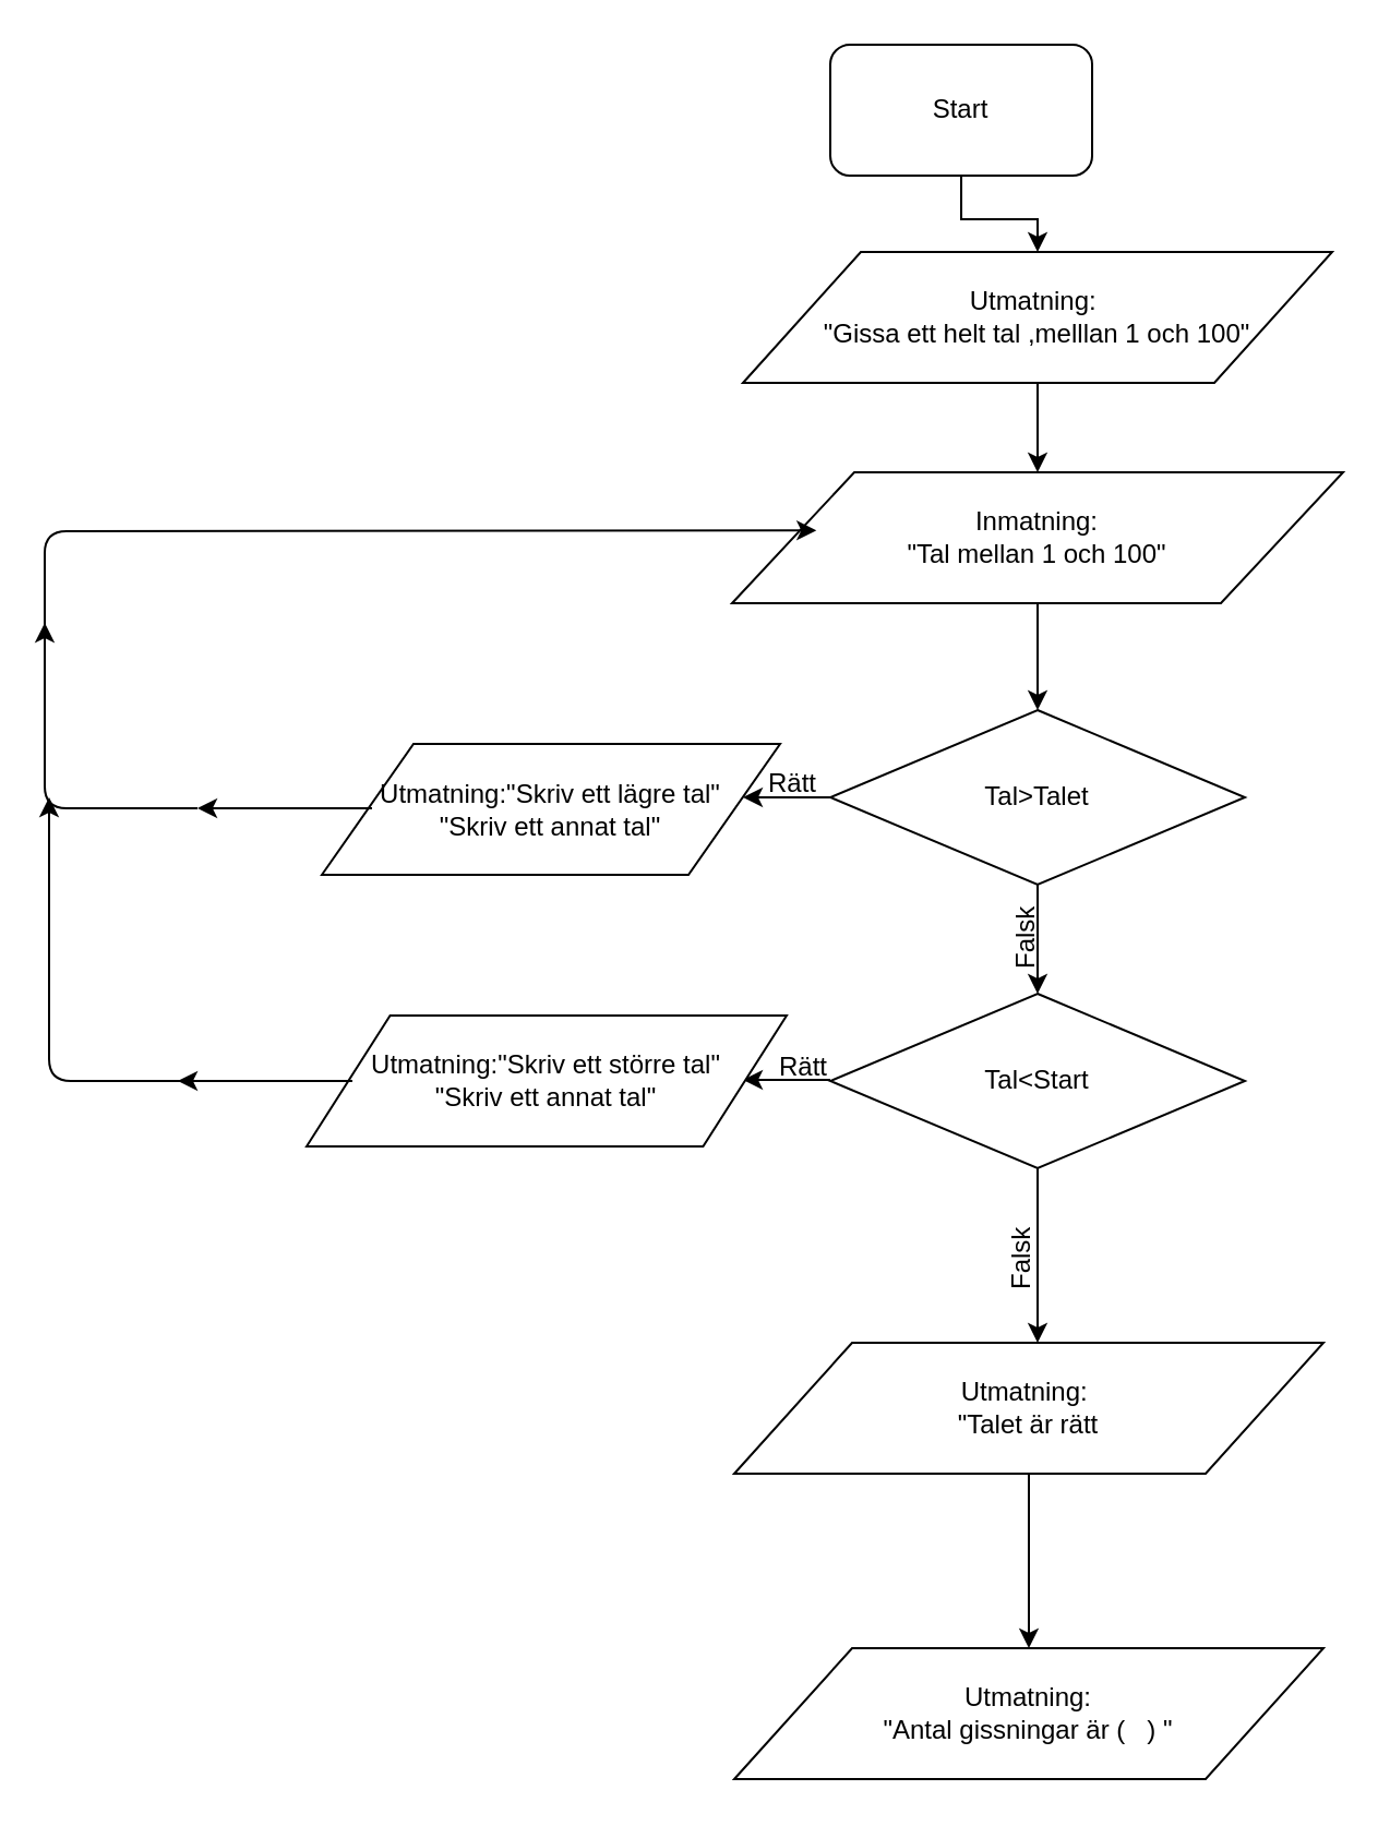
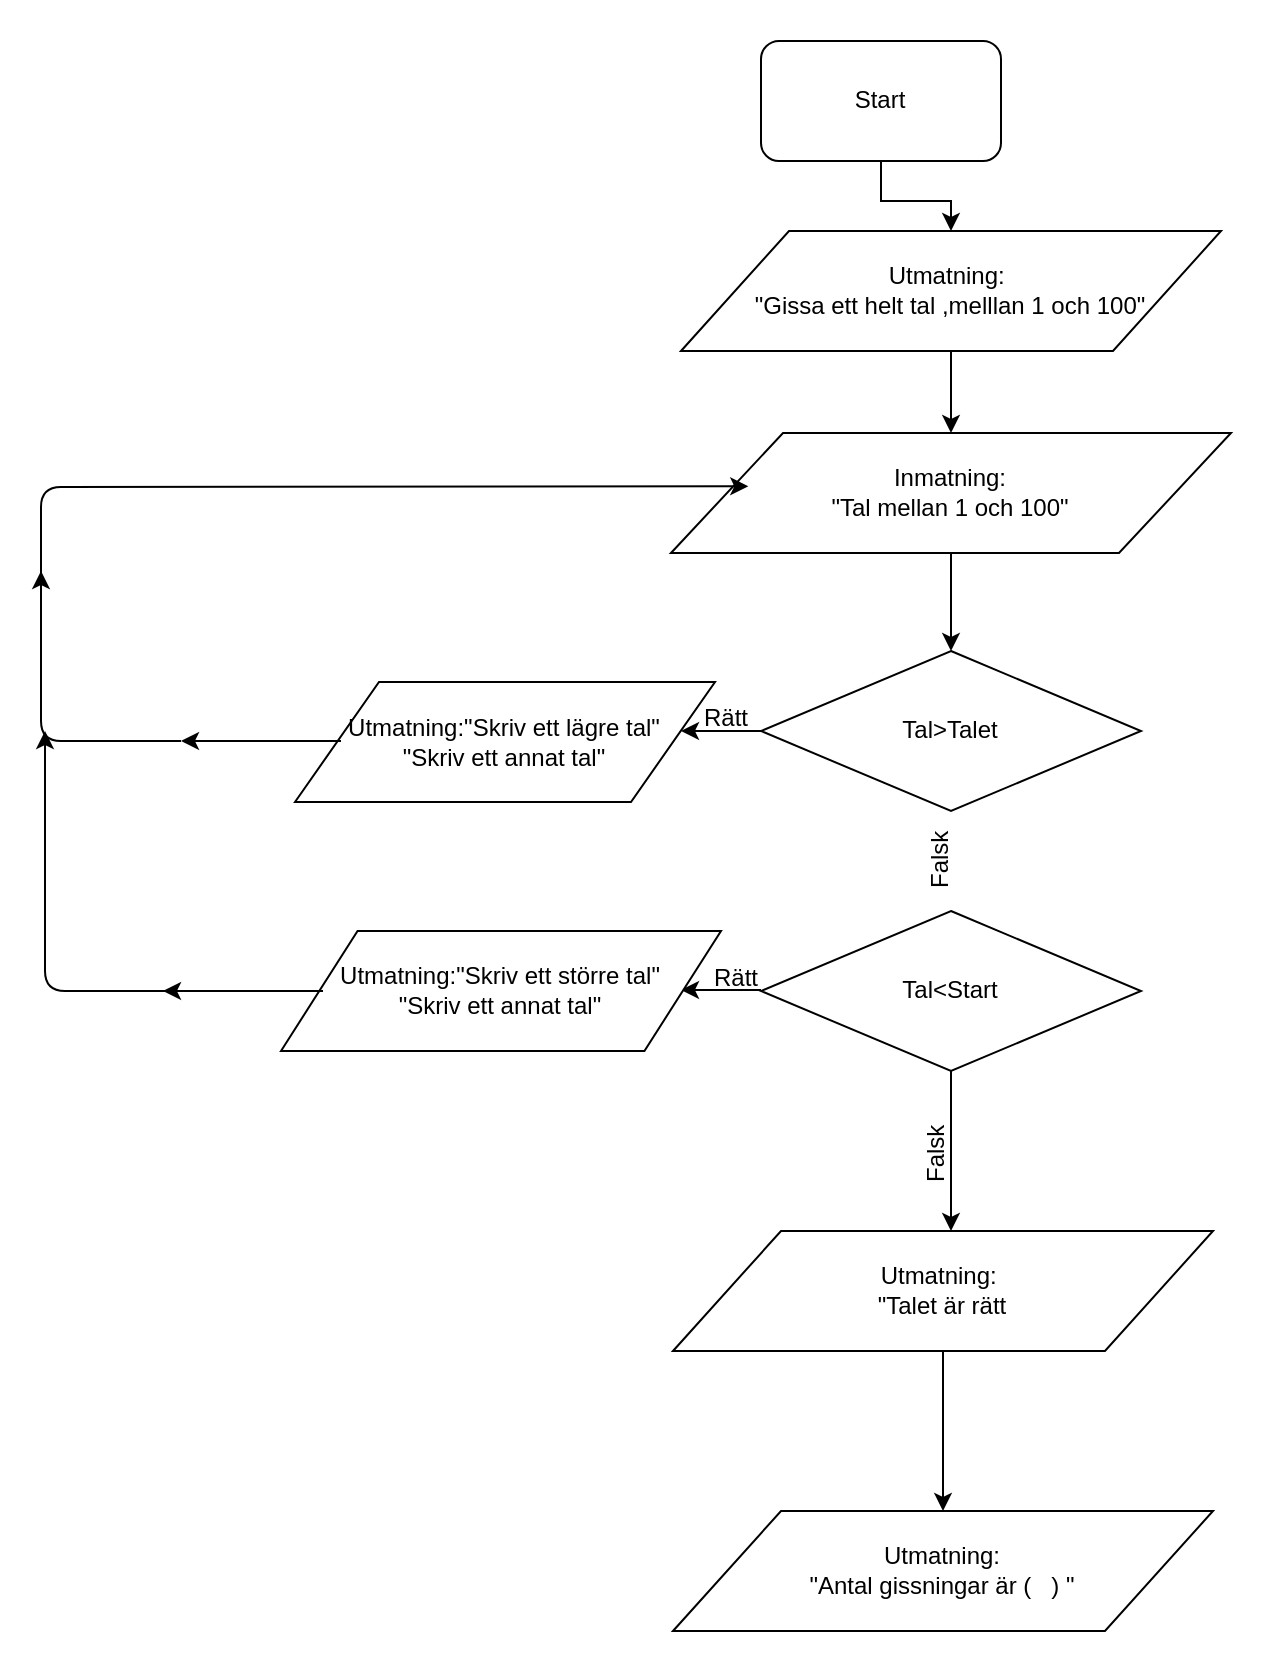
  <mxCell id="0" />
  <mxCell id="1" parent="0" />
  <mxCell id="2" value="" style="edgeStyle=orthogonalEdgeStyle;rounded=0;orthogonalLoop=1;jettySize=auto;html=1;" parent="1" source="3" target="5" edge="1"><mxGeometry relative="1" as="geometry" /></mxCell>
  <mxCell id="3" value="Start" style="rounded=1;whiteSpace=wrap;html=1;" parent="1" vertex="1"><mxGeometry x="380" y="20" width="120" height="60" as="geometry" /></mxCell>
  <mxCell id="4" value="" style="edgeStyle=orthogonalEdgeStyle;rounded=0;orthogonalLoop=1;jettySize=auto;html=1;" parent="1" source="5" target="7" edge="1"><mxGeometry relative="1" as="geometry" /></mxCell>
  <mxCell id="5" value="Utmatning:&amp;nbsp;&lt;br&gt;&quot;Gissa ett helt tal ,melllan 1 och 100&quot;" style="shape=parallelogram;perimeter=parallelogramPerimeter;whiteSpace=wrap;html=1;" parent="1" vertex="1"><mxGeometry x="340" y="115" width="270" height="60" as="geometry" /></mxCell>
  <mxCell id="6" value="" style="edgeStyle=orthogonalEdgeStyle;rounded=0;orthogonalLoop=1;jettySize=auto;html=1;" parent="1" source="7" target="10" edge="1"><mxGeometry relative="1" as="geometry" /></mxCell>
  <mxCell id="7" value="Inmatning:&lt;br&gt;&quot;Tal mellan 1 och 100&quot;" style="shape=parallelogram;perimeter=parallelogramPerimeter;whiteSpace=wrap;html=1;" parent="1" vertex="1"><mxGeometry x="335" y="216" width="280" height="60" as="geometry" /></mxCell>
- <mxCell id="8" value="" style="edgeStyle=orthogonalEdgeStyle;rounded=0;orthogonalLoop=1;jettySize=auto;html=1;" parent="1" source="10" target="12" edge="1"><mxGeometry relative="1" as="geometry" /></mxCell>
  <mxCell id="9" value="" style="edgeStyle=orthogonalEdgeStyle;rounded=0;orthogonalLoop=1;jettySize=auto;html=1;" parent="1" source="10" edge="1"><mxGeometry relative="1" as="geometry"><mxPoint x="340" y="365" as="targetPoint" /></mxGeometry></mxCell>
  <mxCell id="10" value="Tal&amp;gt;Talet" style="rhombus;whiteSpace=wrap;html=1;" parent="1" vertex="1"><mxGeometry x="380" y="325" width="190" height="80" as="geometry" /></mxCell>
  <mxCell id="11" value="" style="edgeStyle=orthogonalEdgeStyle;rounded=0;orthogonalLoop=1;jettySize=auto;html=1;" parent="1" source="12" edge="1"><mxGeometry relative="1" as="geometry"><mxPoint x="475" y="615" as="targetPoint" /></mxGeometry></mxCell>
  <mxCell id="12" value="Tal&amp;lt;Start" style="rhombus;whiteSpace=wrap;html=1;" parent="1" vertex="1"><mxGeometry x="380" y="455" width="190" height="80" as="geometry" /></mxCell>
  <mxCell id="13" value="" style="edgeStyle=orthogonalEdgeStyle;rounded=0;orthogonalLoop=1;jettySize=auto;html=1;" edge="1" parent="1" source="14" target="15"><mxGeometry relative="1" as="geometry" /></mxCell>
  <mxCell id="14" value="Utmatning:&amp;nbsp;&lt;br&gt;&quot;Talet är rätt" style="shape=parallelogram;perimeter=parallelogramPerimeter;whiteSpace=wrap;html=1;" parent="1" vertex="1"><mxGeometry x="336" y="615" width="270" height="60" as="geometry" /></mxCell>
  <mxCell id="15" value="Utmatning:&lt;br&gt;&quot;Antal gissningar är (&amp;nbsp; &amp;nbsp;) &quot;" style="shape=parallelogram;perimeter=parallelogramPerimeter;whiteSpace=wrap;html=1;" vertex="1" parent="1"><mxGeometry x="336" y="755" width="270" height="60" as="geometry" /></mxCell>
  <mxCell id="16" value="" style="endArrow=classic;html=1;" edge="1" parent="1"><mxGeometry width="50" height="50" relative="1" as="geometry"><mxPoint x="380" y="494.5" as="sourcePoint" /><mxPoint x="340" y="494.5" as="targetPoint" /><Array as="points"><mxPoint x="360" y="494.5" /></Array></mxGeometry></mxCell>
  <mxCell id="17" value="Utmatning:&quot;Skriv ett större tal&quot;&lt;br&gt;&quot;Skriv ett annat tal&quot;" style="shape=parallelogram;perimeter=parallelogramPerimeter;whiteSpace=wrap;html=1;size=0.174;" vertex="1" parent="1"><mxGeometry x="140" y="465" width="220" height="60" as="geometry" /></mxCell>
  <mxCell id="18" value="&lt;span style=&quot;white-space: normal&quot;&gt;Utmatning:&quot;Skriv ett lägre tal&quot;&lt;br&gt;&lt;/span&gt;&quot;Skriv ett annat tal&quot;&lt;span style=&quot;white-space: normal&quot;&gt;&lt;br&gt;&lt;/span&gt;" style="shape=parallelogram;perimeter=parallelogramPerimeter;whiteSpace=wrap;html=1;" vertex="1" parent="1"><mxGeometry x="147" y="340.5" width="210" height="60" as="geometry" /></mxCell>
  <mxCell id="19" value="" style="endArrow=classic;html=1;" edge="1" parent="1"><mxGeometry width="50" height="50" relative="1" as="geometry"><mxPoint x="161" y="495" as="sourcePoint" /><mxPoint x="81" y="495" as="targetPoint" /><Array as="points"><mxPoint x="131" y="495" /></Array></mxGeometry></mxCell>
  <mxCell id="20" value="" style="endArrow=classic;html=1;" edge="1" parent="1"><mxGeometry width="50" height="50" relative="1" as="geometry"><mxPoint x="170" y="370" as="sourcePoint" /><mxPoint x="90" y="370" as="targetPoint" /><Array as="points"><mxPoint x="140" y="370" /><mxPoint x="119" y="370" /></Array></mxGeometry></mxCell>
  <mxCell id="21" value="" style="endArrow=classic;html=1;" edge="1" parent="1"><mxGeometry width="50" height="50" relative="1" as="geometry"><mxPoint x="82" y="495" as="sourcePoint" /><mxPoint x="22" y="365" as="targetPoint" /><Array as="points"><mxPoint x="22" y="495" /></Array></mxGeometry></mxCell>
  <mxCell id="22" value="" style="endArrow=classic;html=1;" edge="1" parent="1"><mxGeometry width="50" height="50" relative="1" as="geometry"><mxPoint x="90" y="370" as="sourcePoint" /><mxPoint x="20" y="285" as="targetPoint" /><Array as="points"><mxPoint x="20" y="370" /></Array></mxGeometry></mxCell>
  <mxCell id="23" value="" style="endArrow=classic;html=1;entryX=0.138;entryY=0.444;entryDx=0;entryDy=0;entryPerimeter=0;" edge="1" parent="1" target="7"><mxGeometry width="50" height="50" relative="1" as="geometry"><mxPoint x="20" y="295" as="sourcePoint" /><mxPoint x="110" y="251" as="targetPoint" /><Array as="points"><mxPoint x="20" y="243" /></Array></mxGeometry></mxCell>
  <mxCell id="24" value="Rätt" style="text;html=1;resizable=0;points=[];autosize=1;align=left;verticalAlign=top;spacingTop=-4;" vertex="1" parent="1"><mxGeometry x="355" y="479" width="40" height="10" as="geometry" /></mxCell>
  <mxCell id="25" value="Rätt" style="text;html=1;resizable=0;points=[];autosize=1;align=left;verticalAlign=top;spacingTop=-4;" vertex="1" parent="1"><mxGeometry x="350" y="349" width="40" height="10" as="geometry" /></mxCell>
  <mxCell id="26" value="Falsk" style="text;html=1;resizable=0;points=[];autosize=1;align=left;verticalAlign=top;spacingTop=-4;rotation=-90;" vertex="1" parent="1"><mxGeometry x="443" y="568" width="40" height="10" as="geometry" /></mxCell>
  <mxCell id="27" value="Falsk" style="text;html=1;resizable=0;points=[];autosize=1;align=left;verticalAlign=top;spacingTop=-4;rotation=-90;" vertex="1" parent="1"><mxGeometry x="445" y="421" width="40" height="10" as="geometry" /></mxCell>
